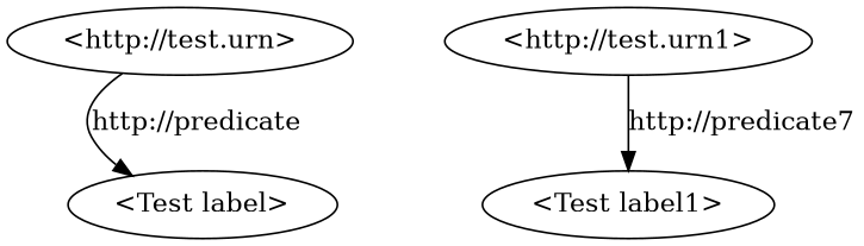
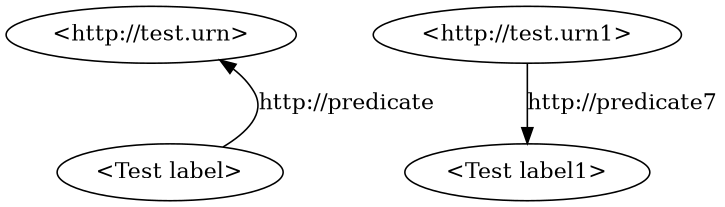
  digraph {
    "<http://test.urn>"
    "<Test label>"
    "<http://test.urn1>"
    "<Test label1>"
-   "<http://test.urn>" -> "<Test label>" [label="http://predicate"]
+   "<Test label>" -> "<http://test.urn>" [label="http://predicate"]
    "<http://test.urn1>" -> "<Test label1>" [label="http://predicate7"]
  }
